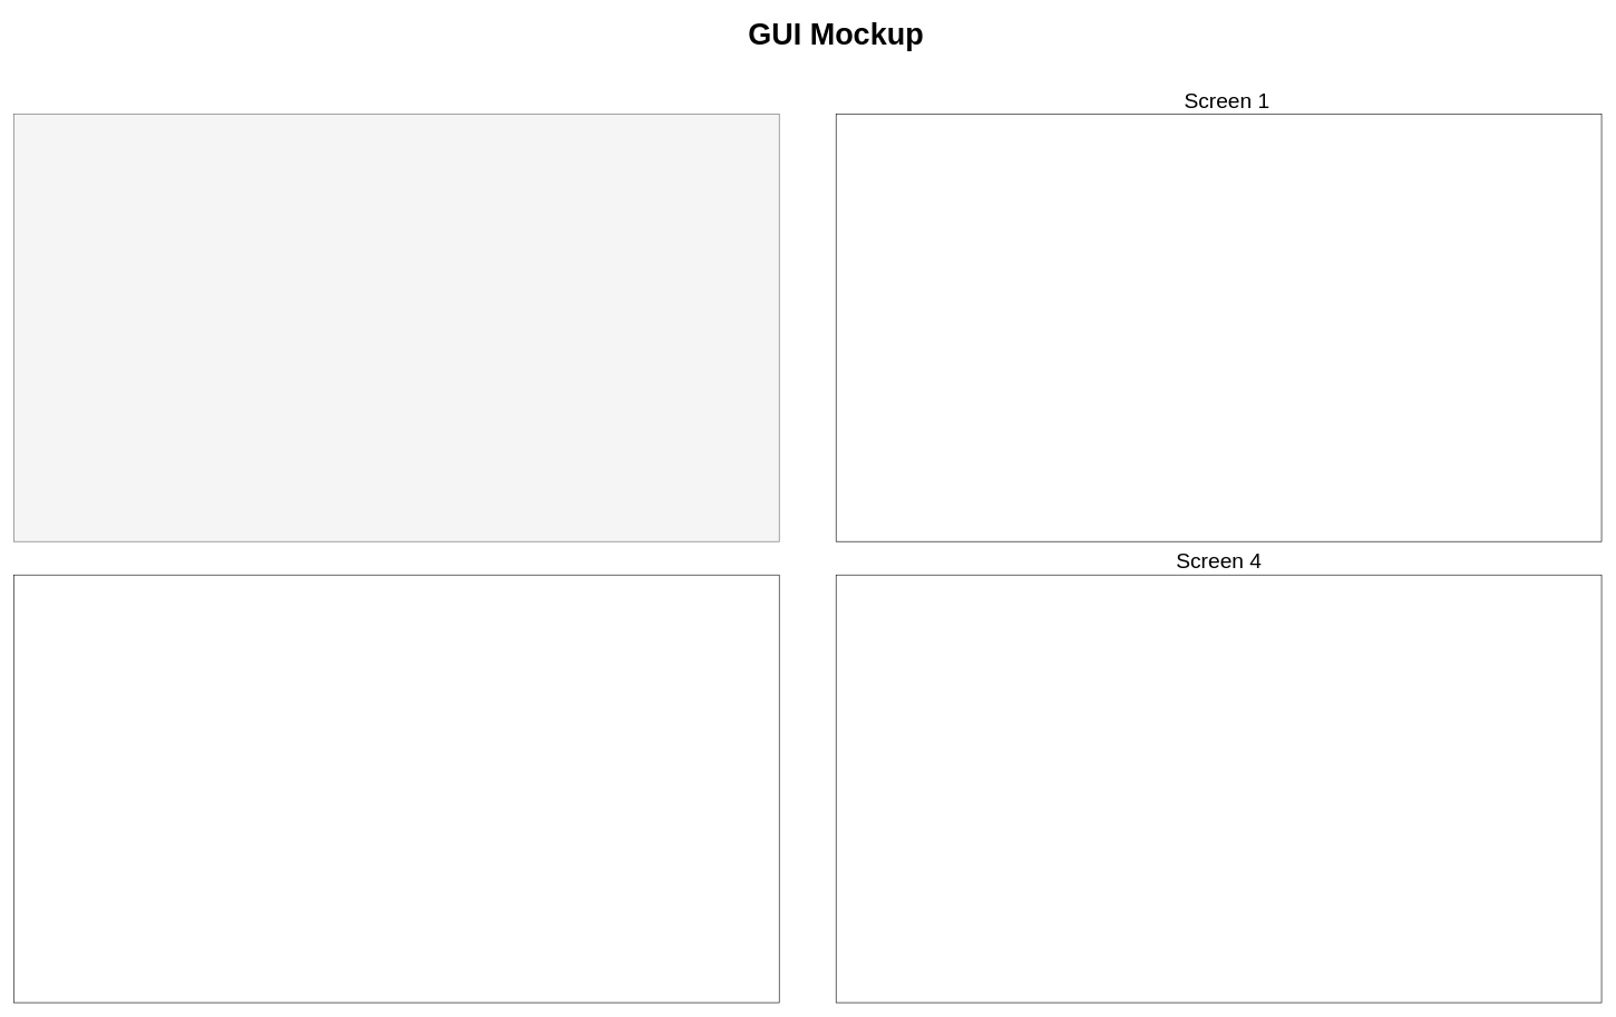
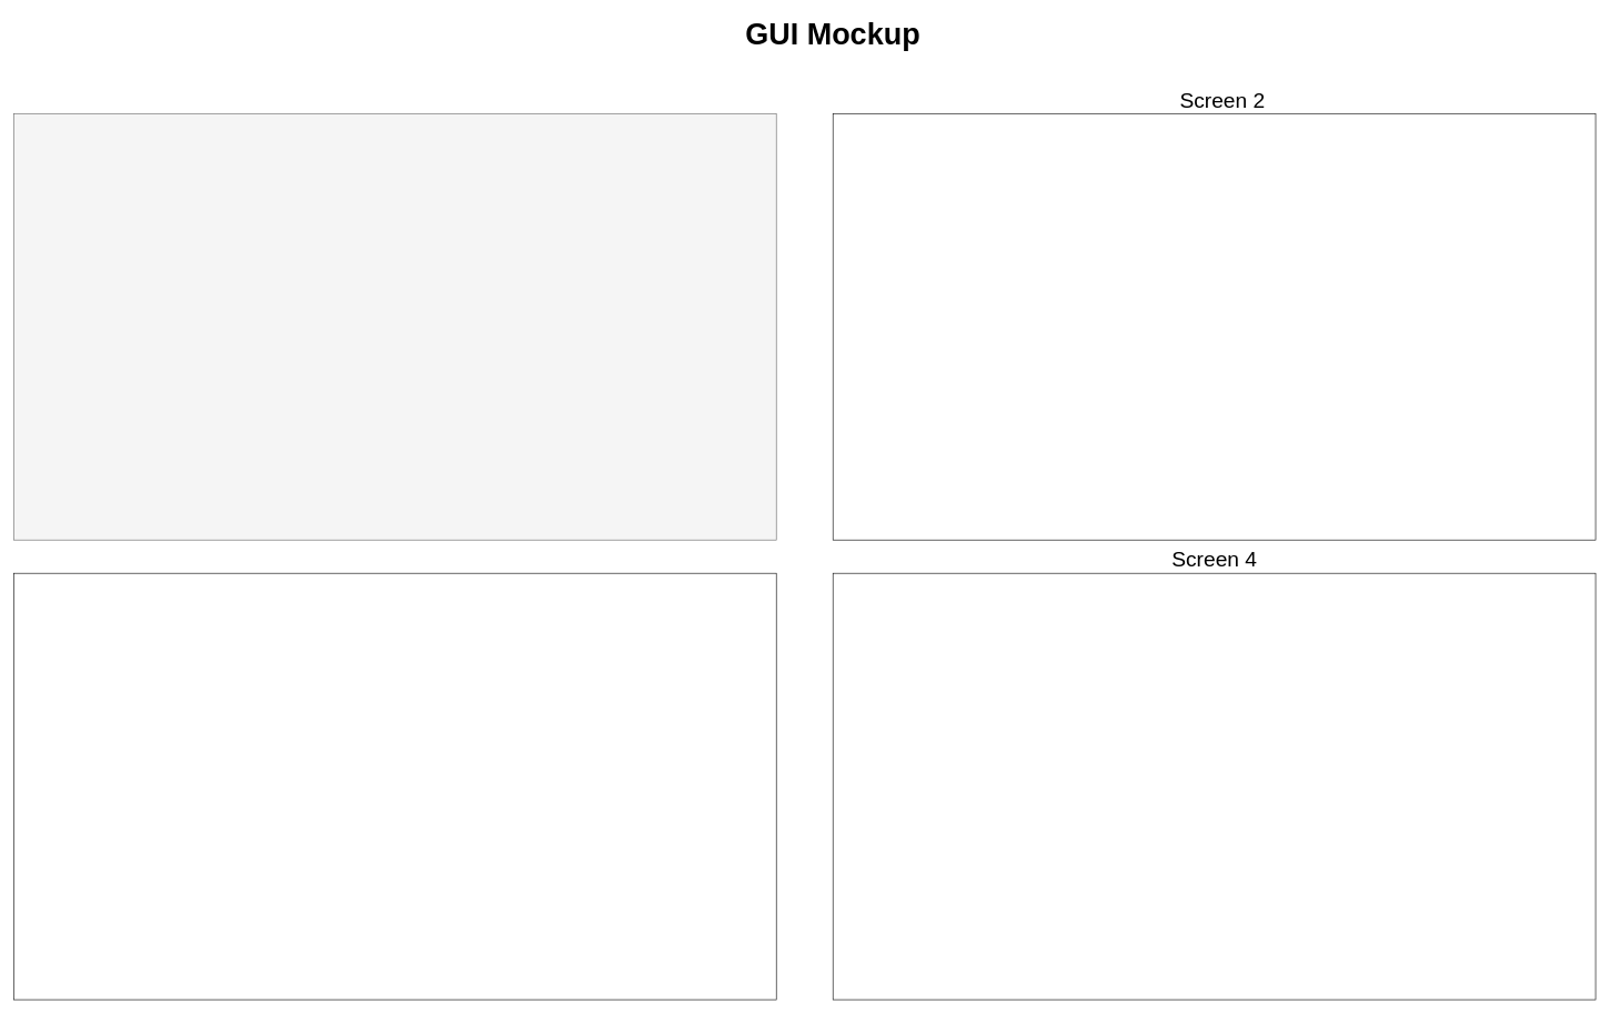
  <mxCell id="0" />
  <mxCell id="1" parent="0" />
  <mxCell id="2" value="&lt;b&gt;&lt;font style=&quot;font-size: 45px&quot;&gt;GUI Mockup&lt;/font&gt;&lt;/b&gt;&lt;span style=&quot;color: rgba(0 , 0 , 0 , 0) ; font-family: monospace ; font-size: 0px&quot;&gt;%3CmxGraphModel%3E%3Croot%3E%3CmxCell%20id%3D%220%22%2F%3E%3CmxCell%20id%3D%221%22%20parent%3D%220%22%2F%3E%3CmxCell%20id%3D%222%22%20value%3D%22%26lt%3Bb%26gt%3B%26lt%3Bfont%20style%3D%26quot%3Bfont-size%3A%2045px%26quot%3B%26gt%3BClasses%26lt%3B%2Ffont%26gt%3B%26lt%3B%2Fb%26gt%3B%22%20style%3D%22text%3Bhtml%3D1%3BstrokeColor%3Dnone%3BfillColor%3Dnone%3Balign%3Dcenter%3BverticalAlign%3Dmiddle%3BwhiteSpace%3Dwrap%3Brounded%3D0%3B%22%20vertex%3D%221%22%20parent%3D%221%22%3E%3CmxGeometry%20x%3D%22570%22%20y%3D%2220%22%20width%3D%22500%22%20height%3D%2260%22%20as%3D%22geometry%22%2F%3E%3C%2FmxCell%3E%3C%2Froot%3E%3C%2FmxGraphModel%3E&lt;/span&gt;" style="text;html=1;strokeColor=none;fillColor=none;align=center;verticalAlign=middle;whiteSpace=wrap;rounded=0;" parent="1" vertex="1"><mxGeometry x="1000" y="20" width="500" height="60" as="geometry" /></mxCell>
  <mxCell id="3" value="" style="rounded=0;whiteSpace=wrap;html=1;fillColor=#f5f5f5;strokeColor=#666666;fontColor=#333333;" parent="1" vertex="1"><mxGeometry x="20" y="170" width="1145" height="640" as="geometry" /></mxCell>
  <mxCell id="4" value="" style="rounded=0;whiteSpace=wrap;html=1;" parent="1" vertex="1"><mxGeometry x="1250" y="170" width="1145" height="640" as="geometry" /></mxCell>
  <mxCell id="5" value="" style="rounded=0;whiteSpace=wrap;html=1;" parent="1" vertex="1"><mxGeometry x="20" y="860" width="1145" height="640" as="geometry" /></mxCell>
  <mxCell id="6" value="" style="rounded=0;whiteSpace=wrap;html=1;" parent="1" vertex="1"><mxGeometry x="1250" y="860" width="1145" height="640" as="geometry" /></mxCell>
- <mxCell id="7" value="&lt;font style=&quot;font-size: 32px&quot;&gt;Screen 1&lt;/font&gt;" style="text;html=1;strokeColor=none;fillColor=none;align=center;verticalAlign=middle;whiteSpace=wrap;rounded=0;" parent="1" vertex="1"><mxGeometry x="1755" y="140" width="160" height="20" as="geometry" /></mxCell>
+ <mxCell id="7" value="&lt;font style=&quot;font-size: 32px&quot;&gt;Screen 2&lt;/font&gt;" style="text;html=1;strokeColor=none;fillColor=none;align=center;verticalAlign=middle;whiteSpace=wrap;rounded=0;" parent="1" vertex="1"><mxGeometry x="1755" y="140" width="160" height="20" as="geometry" /></mxCell>
  <mxCell id="8" value="&lt;font style=&quot;font-size: 32px&quot;&gt;Screen 4&lt;/font&gt;" style="text;html=1;strokeColor=none;fillColor=none;align=center;verticalAlign=middle;whiteSpace=wrap;rounded=0;" parent="1" vertex="1"><mxGeometry x="1742.5" y="830" width="160" height="20" as="geometry" /></mxCell>
